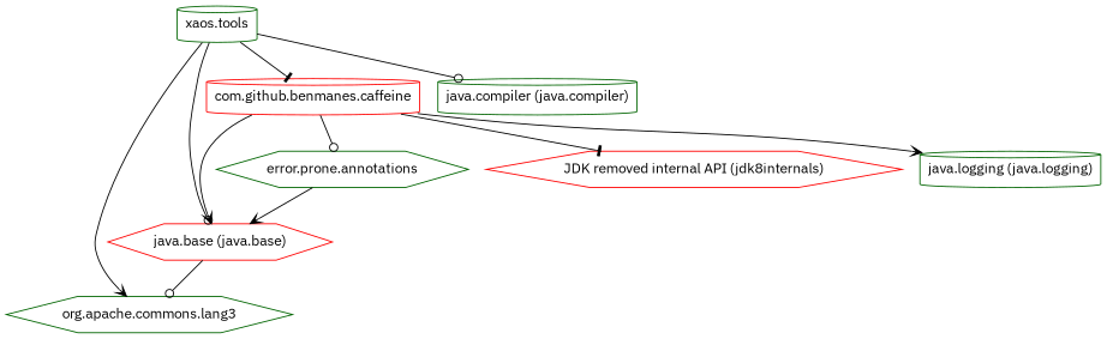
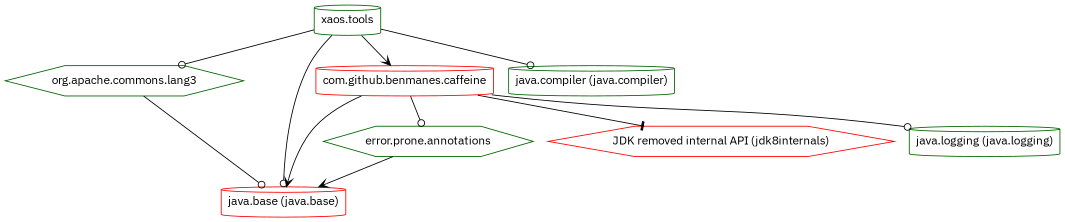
  digraph {
    fontname="IBM Plex Sans"
    node [color=darkgreen fontname="IBM Plex Sans" shape=cylinder]
    edge [arrowhead=odot fontname="IBM Plex Sans"]
    "org.apache.commons.lang3" [shape=hexagon]
-   "java.base (java.base)" [color=red shape=hexagon]
+   "java.base (java.base)" [color=red]
    "error.prone.annotations" [shape=hexagon]
    "xaos.tools"
    "com.github.benmanes.caffeine" [color=red]
    "java.compiler (java.compiler)"
    "JDK removed internal API (jdk8internals)" [color=red shape=hexagon]
    "java.logging (java.logging)"
-   "java.base (java.base)" -> "org.apache.commons.lang3"
+   "org.apache.commons.lang3" -> "java.base (java.base)"
    "error.prone.annotations" -> "java.base (java.base)" [arrowhead=vee]
-   "xaos.tools" -> "org.apache.commons.lang3" [arrowhead=vee]
+   "xaos.tools" -> "org.apache.commons.lang3"
    "xaos.tools" -> "java.base (java.base)"
-   "xaos.tools" -> "com.github.benmanes.caffeine" [arrowhead=tee]
+   "xaos.tools" -> "com.github.benmanes.caffeine" [arrowhead=vee]
    "xaos.tools" -> "java.compiler (java.compiler)"
    "com.github.benmanes.caffeine" -> "java.base (java.base)" [arrowhead=vee]
    "com.github.benmanes.caffeine" -> "error.prone.annotations"
    "com.github.benmanes.caffeine" -> "JDK removed internal API (jdk8internals)" [arrowhead=tee]
-   "com.github.benmanes.caffeine" -> "java.logging (java.logging)" [arrowhead=vee]
+   "com.github.benmanes.caffeine" -> "java.logging (java.logging)"
  }
